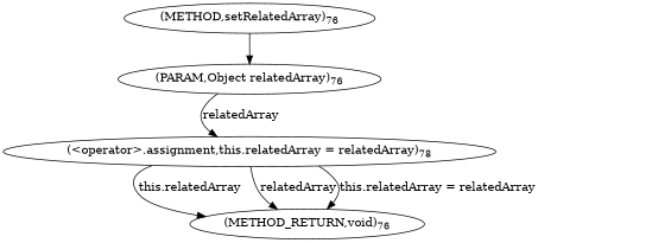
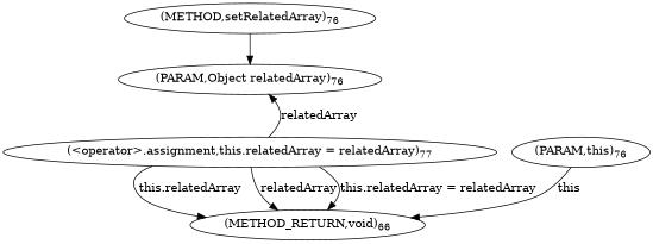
  digraph {
    n1 [label=<(METHOD,setRelatedArray)<SUB>76</SUB>>]
    n2 [label=<(PARAM,Object relatedArray)<SUB>76</SUB>>]
-   n4 [label=<(METHOD_RETURN,void)<SUB>76</SUB>>]
-   n5 [label=<(&lt;operator&gt;.assignment,this.relatedArray = relatedArray)<SUB>78</SUB>>]
+   n3 [label=<(PARAM,this)<SUB>76</SUB>>]
+   n4 [label=<(METHOD_RETURN,void)<SUB>66</SUB>>]
+   n5 [label=<(&lt;operator&gt;.assignment,this.relatedArray = relatedArray)<SUB>77</SUB>>]
    n1 -> n2
-   n2 -> n5 [label=relatedArray]
+   n5 -> n2 [label=relatedArray]
+   n3 -> n4 [label=this]
    n5 -> n4 [label="this.relatedArray"]
    n5 -> n4 [label=relatedArray]
    n5 -> n4 [label="this.relatedArray = relatedArray"]
  }
